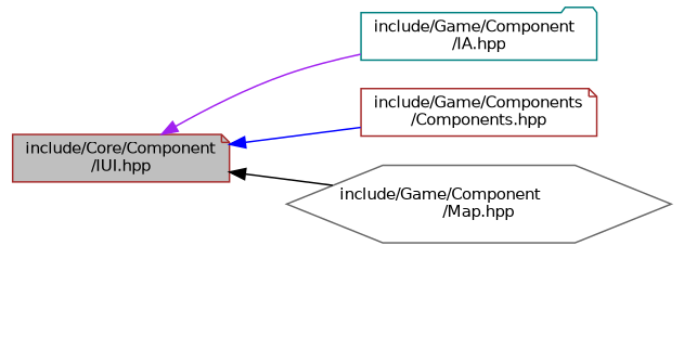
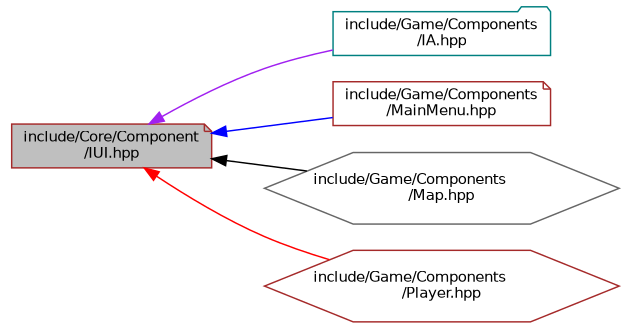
  digraph {
    rankdir=LR
    node [color=brown fillcolor=white fontname=Helvetica fontsize=10 shape=note style=filled]
    edge [dir=back fontname=Helvetica fontsize=10 labelfontname=Helvetica labelfontsize=10 style=solid]
    n1 [fillcolor=grey75 fontcolor=black height=0.2 label="include/Core/Component\l/IUI.hpp" width=0.4]
-   n2 [color=teal height=0.2 label="include/Game/Component\l/IA.hpp" shape=folder width=0.4]
-   n3 [height=0.2 label="include/Game/Components\l/Components.hpp" width=0.4]
-   n4 [color=gray40 height=0.2 label="include/Game/Component\l/Map.hpp" shape=hexagon width=0.4]
+   n2 [color=teal height=0.2 label="include/Game/Components\l/IA.hpp" shape=folder width=0.4]
+   n3 [height=0.2 label="include/Game/Components\l/MainMenu.hpp" width=0.4]
+   n4 [color=gray40 height=0.2 label="include/Game/Components\l/Map.hpp" shape=hexagon width=0.4]
+   n5 [height=0.2 label="include/Game/Components\l/Player.hpp" shape=hexagon width=0.4]
    n1 -> n2 [color=purple]
    n1 -> n3 [color=blue]
    n1 -> n4 [color=black]
+   n1 -> n5 [color=red]
  }
